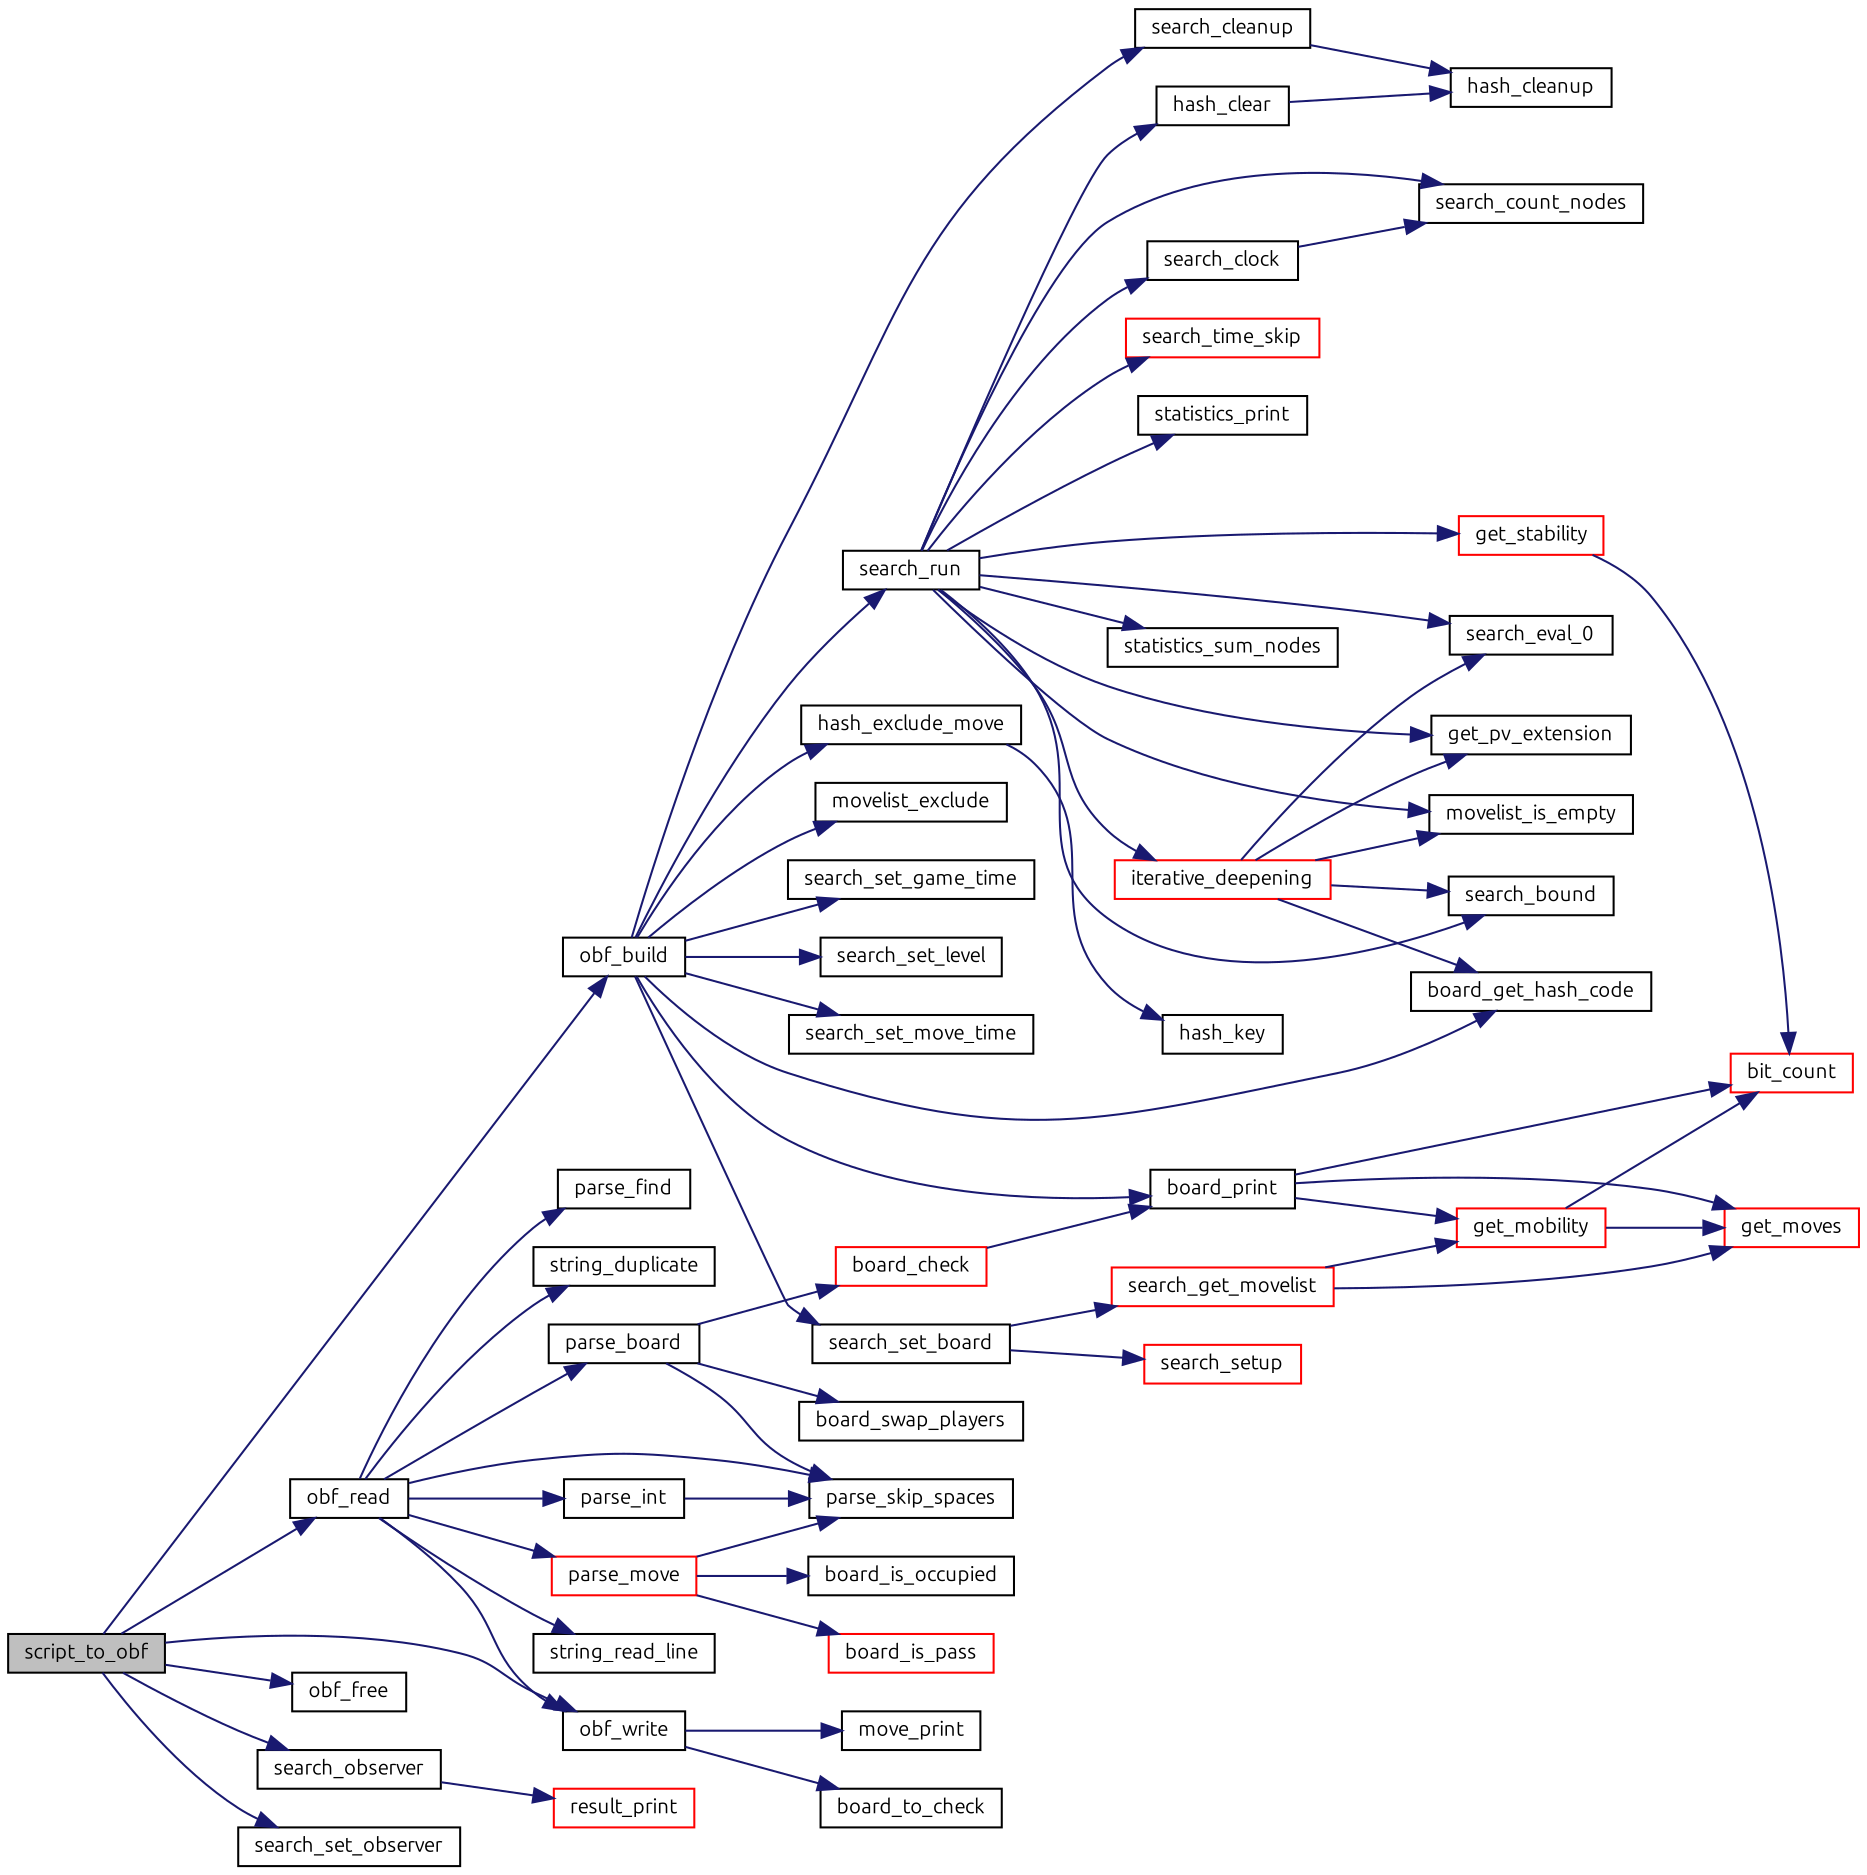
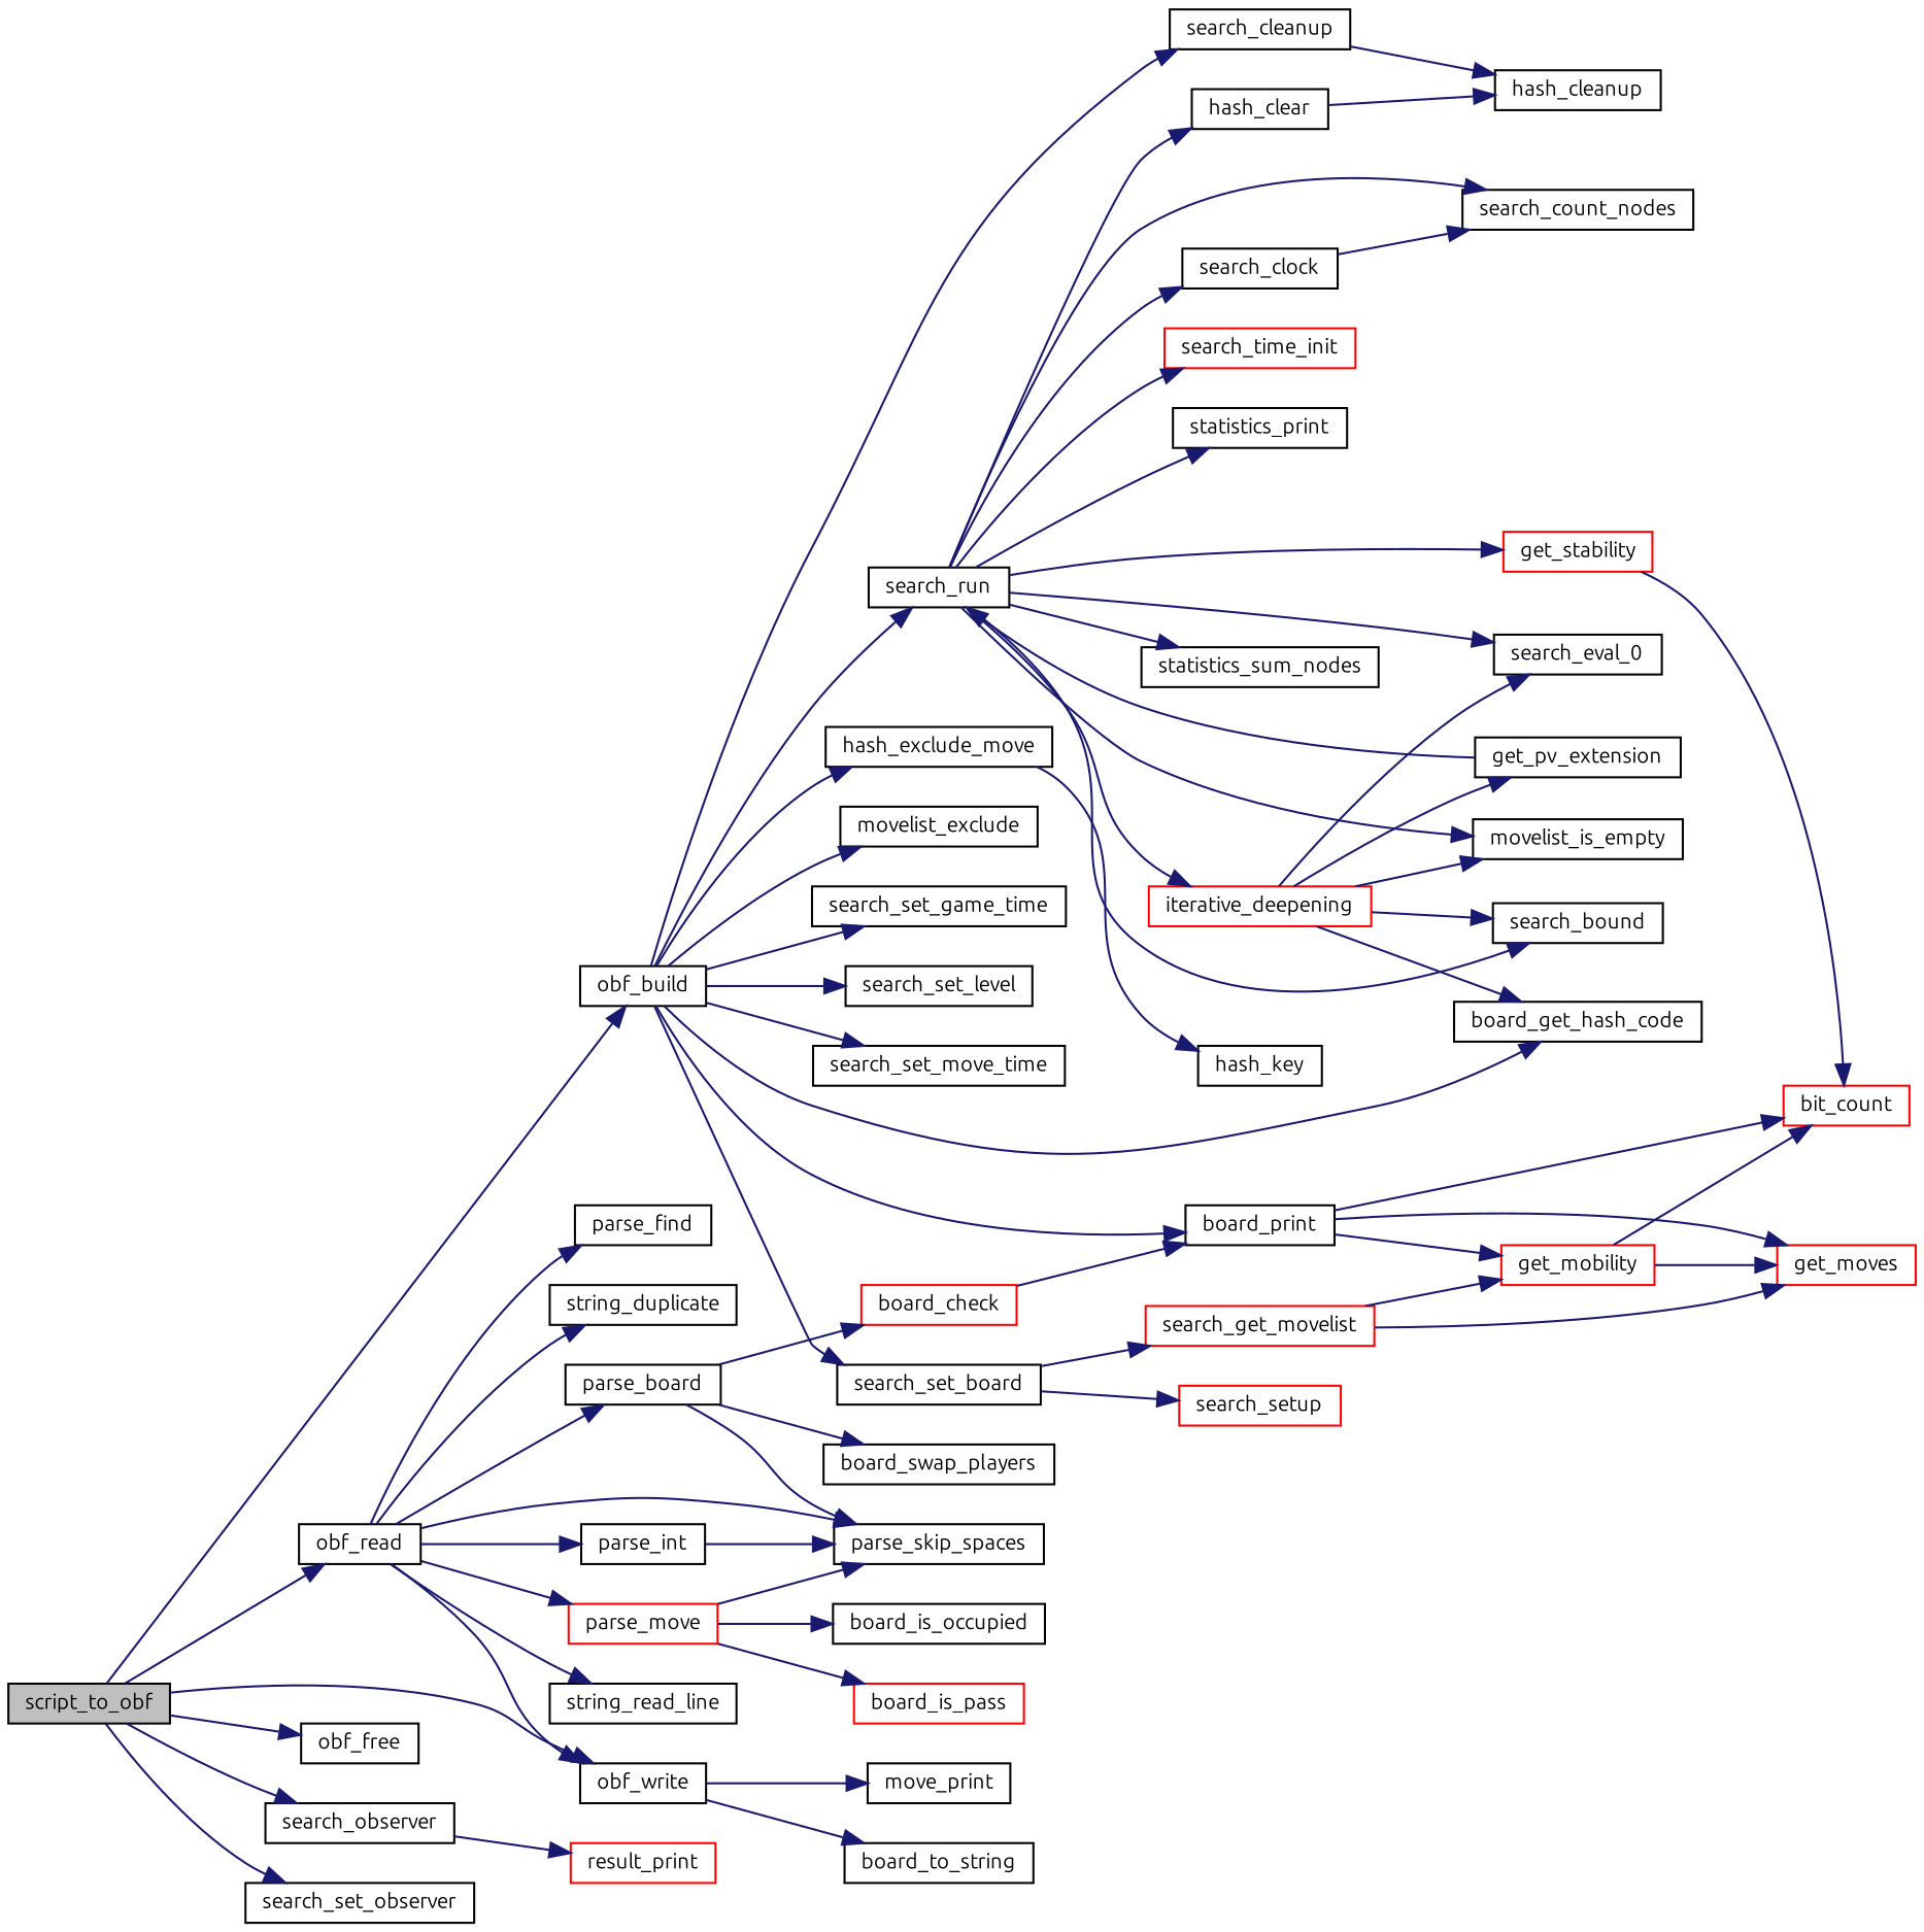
  digraph {
    fontname=Ubuntu
    rankdir=LR
    node [color=black fontname=Ubuntu fontsize=10 shape=record]
    edge [color=midnightblue fontname=Ubuntu fontsize=10 labelfontname=FreeSans labelfontsize=10 style=solid]
    n1 [fillcolor=grey75 fontcolor=black height=0.2 label=script_to_obf style=filled width=0.4]
    n2 [height=0.2 label=obf_build width=0.4]
    n3 [height=0.2 label=obf_free width=0.4]
    n4 [height=0.2 label=obf_read width=0.4]
    n5 [height=0.2 label=obf_write width=0.4]
    n6 [height=0.2 label=search_observer width=0.4]
    n7 [height=0.2 label=search_set_observer width=0.4]
    n8 [height=0.2 label=board_get_hash_code width=0.4]
    n9 [height=0.2 label=board_print width=0.4]
    n10 [height=0.2 label=hash_exclude_move width=0.4]
    n11 [height=0.2 label=movelist_exclude width=0.4]
    n12 [height=0.2 label=search_cleanup width=0.4]
    n13 [height=0.2 label=search_run width=0.4]
    n14 [height=0.2 label=search_set_board width=0.4]
    n15 [height=0.2 label=search_set_game_time width=0.4]
    n16 [height=0.2 label=search_set_level width=0.4]
    n17 [height=0.2 label=search_set_move_time width=0.4]
    n18 [height=0.2 label=parse_board width=0.4]
    n19 [height=0.2 label=parse_skip_spaces width=0.4]
    n20 [height=0.2 label=parse_find width=0.4]
    n21 [height=0.2 label=parse_int width=0.4]
    n22 [color=red height=0.2 label=parse_move width=0.4]
    n23 [height=0.2 label=string_duplicate width=0.4]
    n24 [height=0.2 label=string_read_line width=0.4]
-   n25 [height=0.2 label=board_to_check width=0.4]
+   n25 [height=0.2 label=board_to_string width=0.4]
    n26 [height=0.2 label=move_print width=0.4]
    n27 [color=red height=0.2 label=result_print width=0.4]
    n28 [color=red height=0.2 label=bit_count width=0.4]
    n29 [color=red height=0.2 label=get_mobility width=0.4]
    n30 [color=red height=0.2 label=get_moves width=0.4]
    n31 [height=0.2 label=hash_key width=0.4]
    n32 [height=0.2 label=hash_cleanup width=0.4]
    n33 [height=0.2 label=get_pv_extension width=0.4]
    n34 [color=red height=0.2 label=get_stability width=0.4]
    n35 [height=0.2 label=hash_clear width=0.4]
    n36 [color=red height=0.2 label=iterative_deepening width=0.4]
    n37 [height=0.2 label=movelist_is_empty width=0.4]
    n38 [height=0.2 label=search_bound width=0.4]
    n39 [height=0.2 label=search_count_nodes width=0.4]
    n40 [height=0.2 label=search_eval_0 width=0.4]
    n41 [height=0.2 label=search_clock width=0.4]
-   n42 [color=red height=0.2 label=search_time_skip width=0.4]
+   n42 [color=red height=0.2 label=search_time_init width=0.4]
    n43 [height=0.2 label=statistics_print width=0.4]
    n44 [height=0.2 label=statistics_sum_nodes width=0.4]
    n45 [color=red height=0.2 label=search_get_movelist width=0.4]
    n46 [color=red height=0.2 label=search_setup width=0.4]
    n47 [color=red height=0.2 label=board_check width=0.4]
    n48 [height=0.2 label=board_swap_players width=0.4]
    n49 [height=0.2 label=board_is_occupied width=0.4]
    n50 [color=red height=0.2 label=board_is_pass width=0.4]
    n1 -> n2
    n1 -> n3
    n1 -> n4
    n1 -> n5
    n1 -> n6
    n1 -> n7
    n2 -> n8
    n2 -> n9
    n2 -> n10
    n2 -> n11
    n2 -> n12
    n2 -> n13
    n2 -> n14
    n2 -> n15
    n2 -> n16
    n2 -> n17
    n4 -> n5
    n4 -> n18
    n4 -> n19
    n4 -> n20
    n4 -> n21
    n4 -> n22
    n4 -> n23
    n4 -> n24
    n5 -> n25
    n5 -> n26
    n6 -> n27
    n9 -> n28
    n9 -> n29
    n9 -> n30
    n10 -> n31
    n12 -> n32
-   n13 -> n33
+   n33 -> n13
    n13 -> n34
    n13 -> n35
    n13 -> n36
    n13 -> n37
    n13 -> n38
    n13 -> n39
    n13 -> n40
    n13 -> n41
    n13 -> n42
    n13 -> n43
    n13 -> n44
    n14 -> n45
    n14 -> n46
    n18 -> n19
    n18 -> n47
    n18 -> n48
    n21 -> n19
    n22 -> n19
    n22 -> n49
    n22 -> n50
    n29 -> n28
    n29 -> n30
    n34 -> n28
    n35 -> n32
    n36 -> n8
    n36 -> n33
    n36 -> n37
    n36 -> n38
    n36 -> n40
    n41 -> n39
    n45 -> n29
    n45 -> n30
    n47 -> n9
  }
